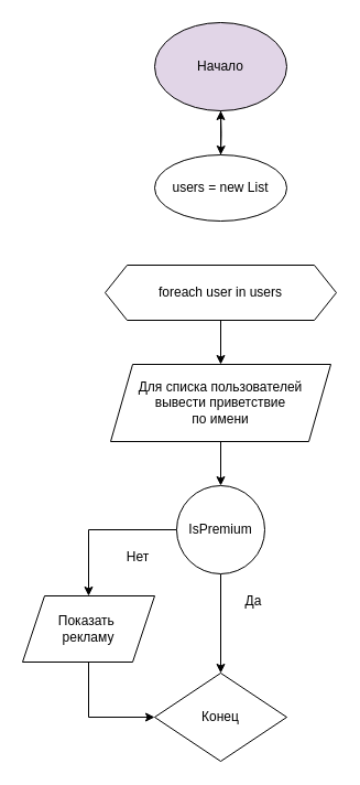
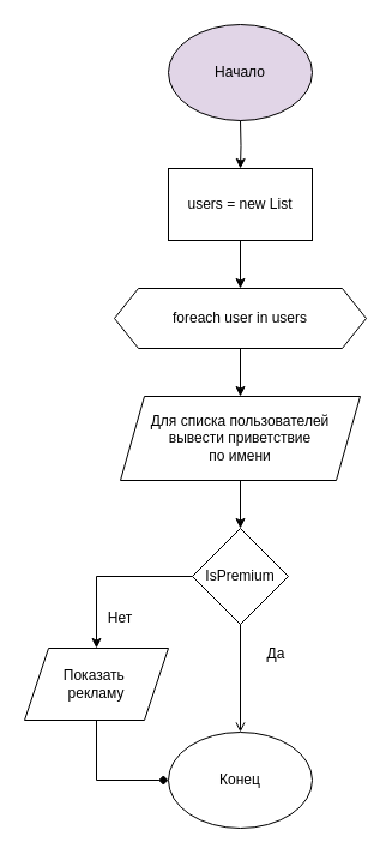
  <mxCell id="0" />
  <mxCell id="1" parent="0" />
  <mxCell id="2" value="Начало" style="ellipse;whiteSpace=wrap;html=1;fillColor=#e1d5e7;" vertex="1" parent="1"><mxGeometry x="140" y="20" width="120" height="80" as="geometry" /></mxCell>
  <mxCell id="3" value="" style="edgeStyle=orthogonalEdgeStyle;rounded=0;orthogonalLoop=1;jettySize=auto;html=1;fontSize=12;" edge="1" parent="1" target="5"><mxGeometry relative="1" as="geometry"><mxPoint x="200" y="100" as="sourcePoint" /></mxGeometry></mxCell>
- <mxCell id="4" value="" style="edgeStyle=orthogonalEdgeStyle;rounded=0;orthogonalLoop=1;jettySize=auto;html=1;fontSize=12;" edge="1" parent="1" source="5" target="2"><mxGeometry relative="1" as="geometry" /></mxCell>
- <mxCell id="5" value="users = new List" style="ellipse;whiteSpace=wrap;html=1;fontSize=12;" vertex="1" parent="1"><mxGeometry x="140" y="140" width="120" height="60" as="geometry" /></mxCell>
+ <mxCell id="4" value="" style="edgeStyle=orthogonalEdgeStyle;rounded=0;orthogonalLoop=1;jettySize=auto;html=1;fontSize=12;" edge="1" parent="1" source="5" target="7"><mxGeometry relative="1" as="geometry" /></mxCell>
+ <mxCell id="5" value="users = new List" style="rounded=0;whiteSpace=wrap;html=1;fontSize=12;" vertex="1" parent="1"><mxGeometry x="140" y="140" width="120" height="60" as="geometry" /></mxCell>
  <mxCell id="6" value="" style="edgeStyle=orthogonalEdgeStyle;rounded=0;orthogonalLoop=1;jettySize=auto;html=1;fontSize=12;" edge="1" parent="1" source="7" target="17"><mxGeometry relative="1" as="geometry" /></mxCell>
  <mxCell id="7" value="foreach user in users" style="shape=hexagon;perimeter=hexagonPerimeter2;whiteSpace=wrap;html=1;fixedSize=1;fontSize=12;" vertex="1" parent="1"><mxGeometry x="95" y="240" width="210" height="50" as="geometry" /></mxCell>
  <mxCell id="8" value="" style="edgeStyle=orthogonalEdgeStyle;rounded=0;orthogonalLoop=1;jettySize=auto;html=1;fontSize=12;" edge="1" parent="1" source="10" target="12"><mxGeometry relative="1" as="geometry" /></mxCell>
- <mxCell id="9" value="" style="edgeStyle=orthogonalEdgeStyle;rounded=0;orthogonalLoop=1;jettySize=auto;html=1;fontSize=12;" edge="1" parent="1" source="10" target="14"><mxGeometry relative="1" as="geometry" /></mxCell>
- <mxCell id="10" value="IsPremium" style="ellipse;whiteSpace=wrap;html=1;fontSize=12;" vertex="1" parent="1"><mxGeometry x="160" y="440" width="80" height="80" as="geometry" /></mxCell>
- <mxCell id="11" value="" style="edgeStyle=orthogonalEdgeStyle;rounded=0;orthogonalLoop=1;jettySize=auto;html=1;fontSize=12;" edge="1" parent="1" source="12" target="14"><mxGeometry relative="1" as="geometry"><Array as="points"><mxPoint x="80" y="650" /></Array></mxGeometry></mxCell>
+ <mxCell id="9" value="" style="edgeStyle=orthogonalEdgeStyle;rounded=0;orthogonalLoop=1;jettySize=auto;html=1;fontSize=12;endArrow=open;" edge="1" parent="1" source="10" target="14"><mxGeometry relative="1" as="geometry" /></mxCell>
+ <mxCell id="10" value="IsPremium" style="rhombus;whiteSpace=wrap;html=1;fontSize=12;" vertex="1" parent="1"><mxGeometry x="160" y="440" width="80" height="80" as="geometry" /></mxCell>
+ <mxCell id="11" value="" style="edgeStyle=orthogonalEdgeStyle;rounded=0;orthogonalLoop=1;jettySize=auto;html=1;fontSize=12;endArrow=diamond;" edge="1" parent="1" source="12" target="14"><mxGeometry relative="1" as="geometry"><Array as="points"><mxPoint x="80" y="650" /></Array></mxGeometry></mxCell>
  <mxCell id="12" value="Показать&amp;nbsp;&lt;br&gt;рекламу" style="shape=parallelogram;perimeter=parallelogramPerimeter;whiteSpace=wrap;html=1;fixedSize=1;fontSize=12;" vertex="1" parent="1"><mxGeometry x="20" y="540" width="120" height="60" as="geometry" /></mxCell>
- <mxCell id="13" value="Нет" style="text;html=1;strokeColor=none;fillColor=none;align=center;verticalAlign=middle;whiteSpace=wrap;rounded=0;fontSize=12;" vertex="1" parent="1"><mxGeometry x="95" y="490" width="60" height="30" as="geometry" /></mxCell>
- <mxCell id="14" value="Конец" style="rhombus;whiteSpace=wrap;html=1;" vertex="1" parent="1"><mxGeometry x="140" y="610" width="120" height="80" as="geometry" /></mxCell>
+ <mxCell id="13" value="Нет" style="text;html=1;strokeColor=none;fillColor=none;align=center;verticalAlign=middle;whiteSpace=wrap;rounded=0;fontSize=12;" vertex="1" parent="1"><mxGeometry x="70" y="500" width="60" height="30" as="geometry" /></mxCell>
+ <mxCell id="14" value="Конец" style="ellipse;whiteSpace=wrap;html=1;" vertex="1" parent="1"><mxGeometry x="140" y="610" width="120" height="80" as="geometry" /></mxCell>
  <mxCell id="15" value="Да" style="text;html=1;strokeColor=none;fillColor=none;align=center;verticalAlign=middle;whiteSpace=wrap;rounded=0;fontSize=12;" vertex="1" parent="1"><mxGeometry x="200" y="530" width="60" height="30" as="geometry" /></mxCell>
  <mxCell id="16" value="" style="edgeStyle=orthogonalEdgeStyle;rounded=0;orthogonalLoop=1;jettySize=auto;html=1;fontSize=12;" edge="1" parent="1" source="17" target="10"><mxGeometry relative="1" as="geometry" /></mxCell>
  <mxCell id="17" value="&lt;font style=&quot;font-size: 12px&quot;&gt;Для списка пользователей &lt;br&gt;вывести приветствие &lt;br&gt;по имени&lt;/font&gt;" style="shape=parallelogram;perimeter=parallelogramPerimeter;whiteSpace=wrap;html=1;fixedSize=1;fontSize=10;" vertex="1" parent="1"><mxGeometry x="100" y="330" width="200" height="70" as="geometry" /></mxCell>
